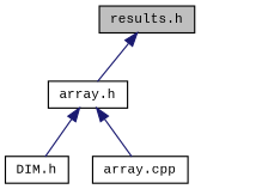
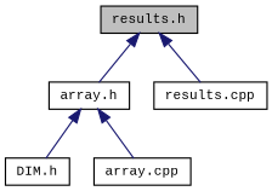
  digraph {
    fontname="Liberation Mono"
    node [color=black fillcolor=white fontname="Liberation Mono" fontsize=10 shape=record style=filled]
    edge [color=midnightblue dir=back fontname="Liberation Mono" fontsize=10 labelfontname=Helvetica labelfontsize=10 style=solid]
    n1 [fillcolor=grey75 fontcolor=black height=0.2 label="results.h" width=0.4]
    n2 [height=0.2 label="array.h" width=0.4]
+   n3 [height=0.2 label="results.cpp" width=0.4]
    n4 [height=0.2 label="DIM.h" width=0.4]
    n5 [height=0.2 label="array.cpp" width=0.4]
    n1 -> n2
+   n1 -> n3
    n2 -> n4
    n2 -> n5
  }
